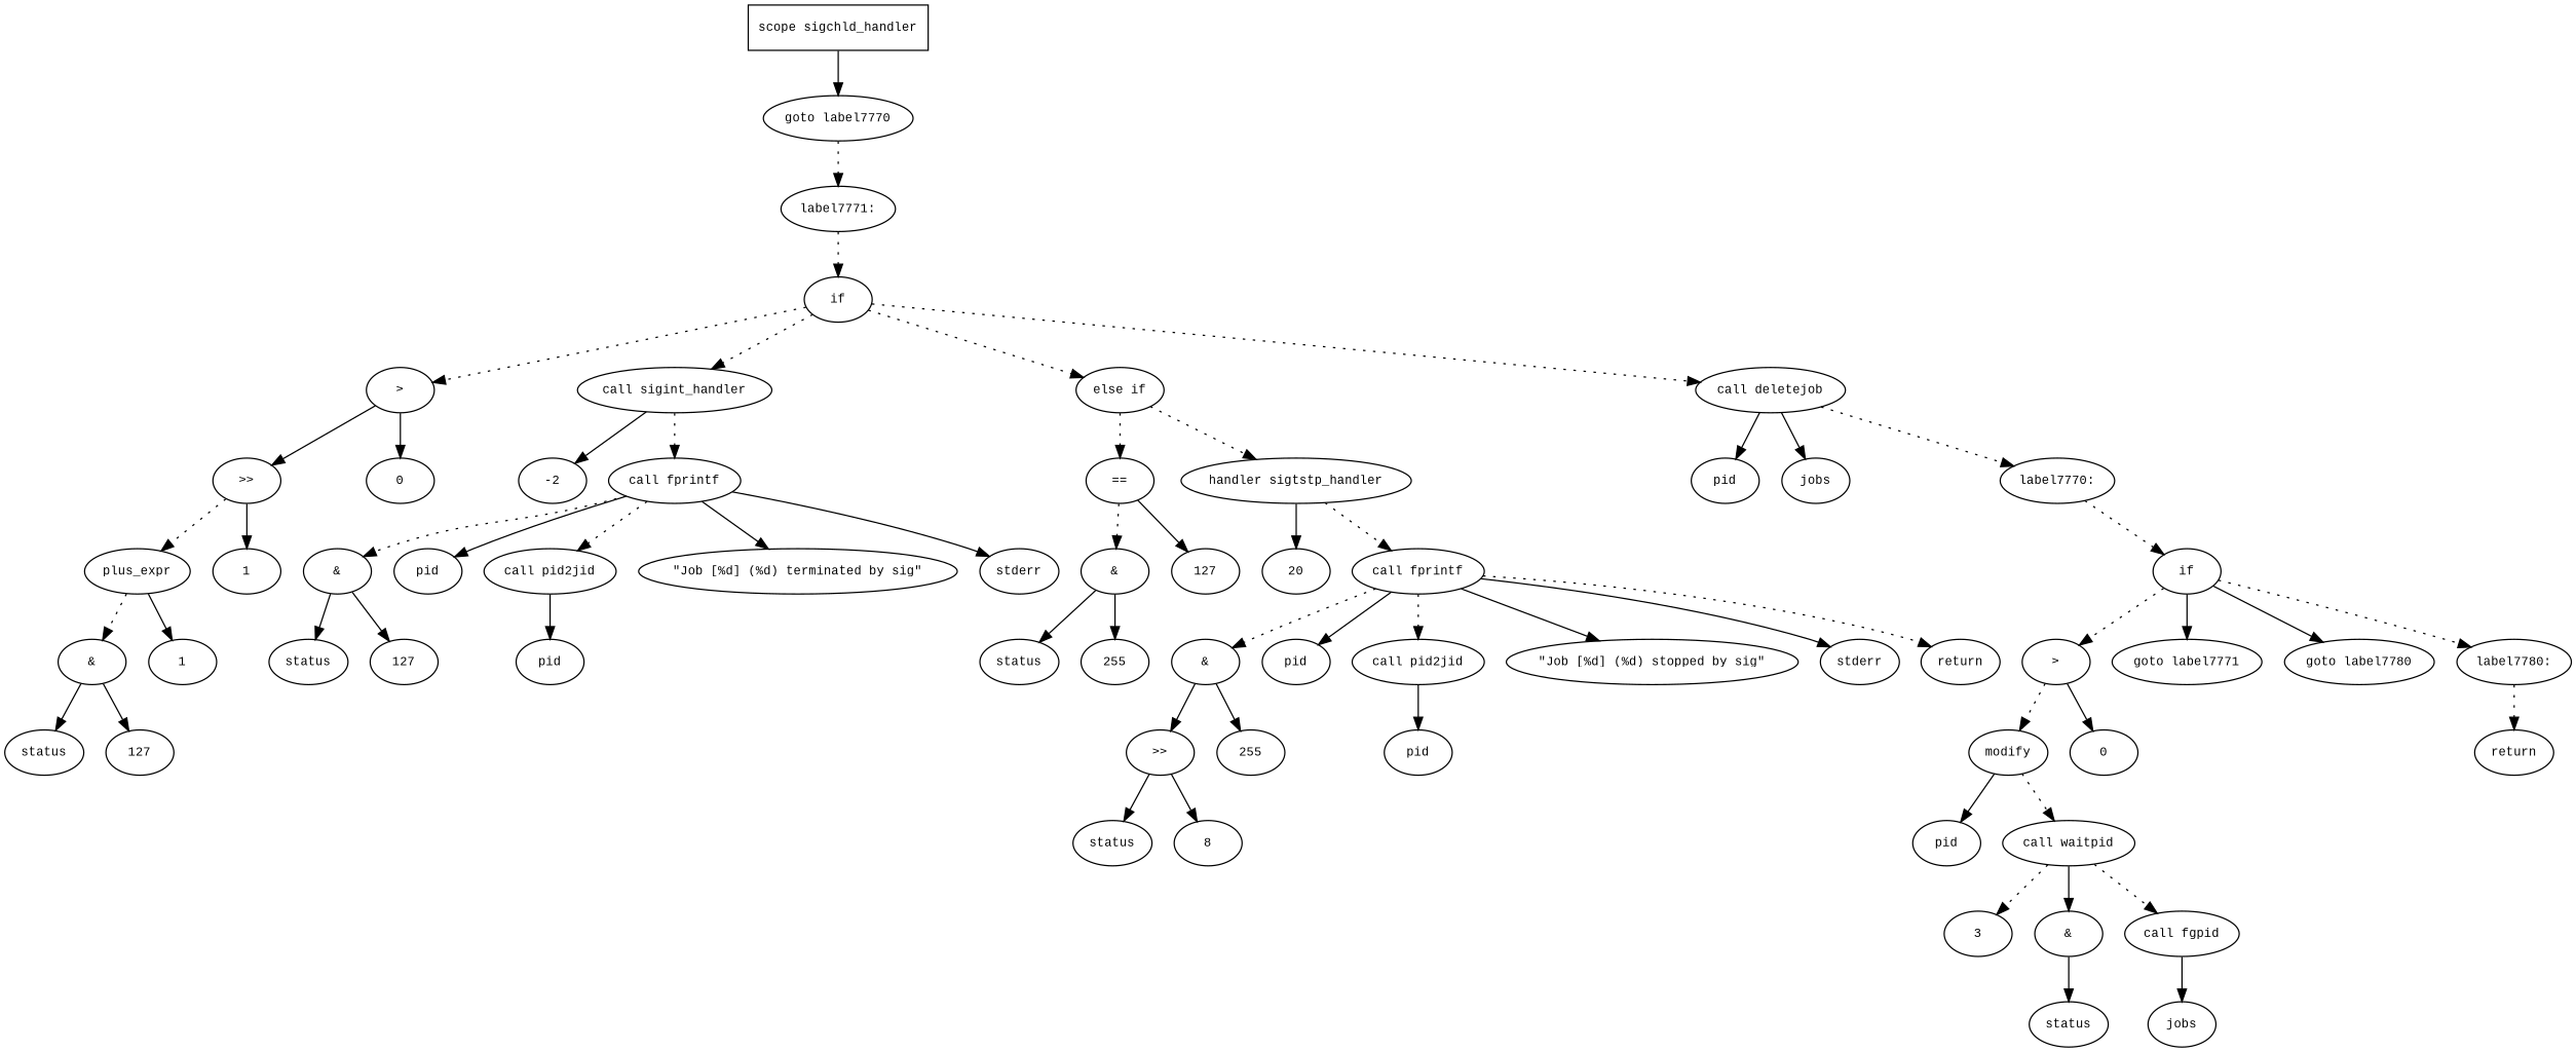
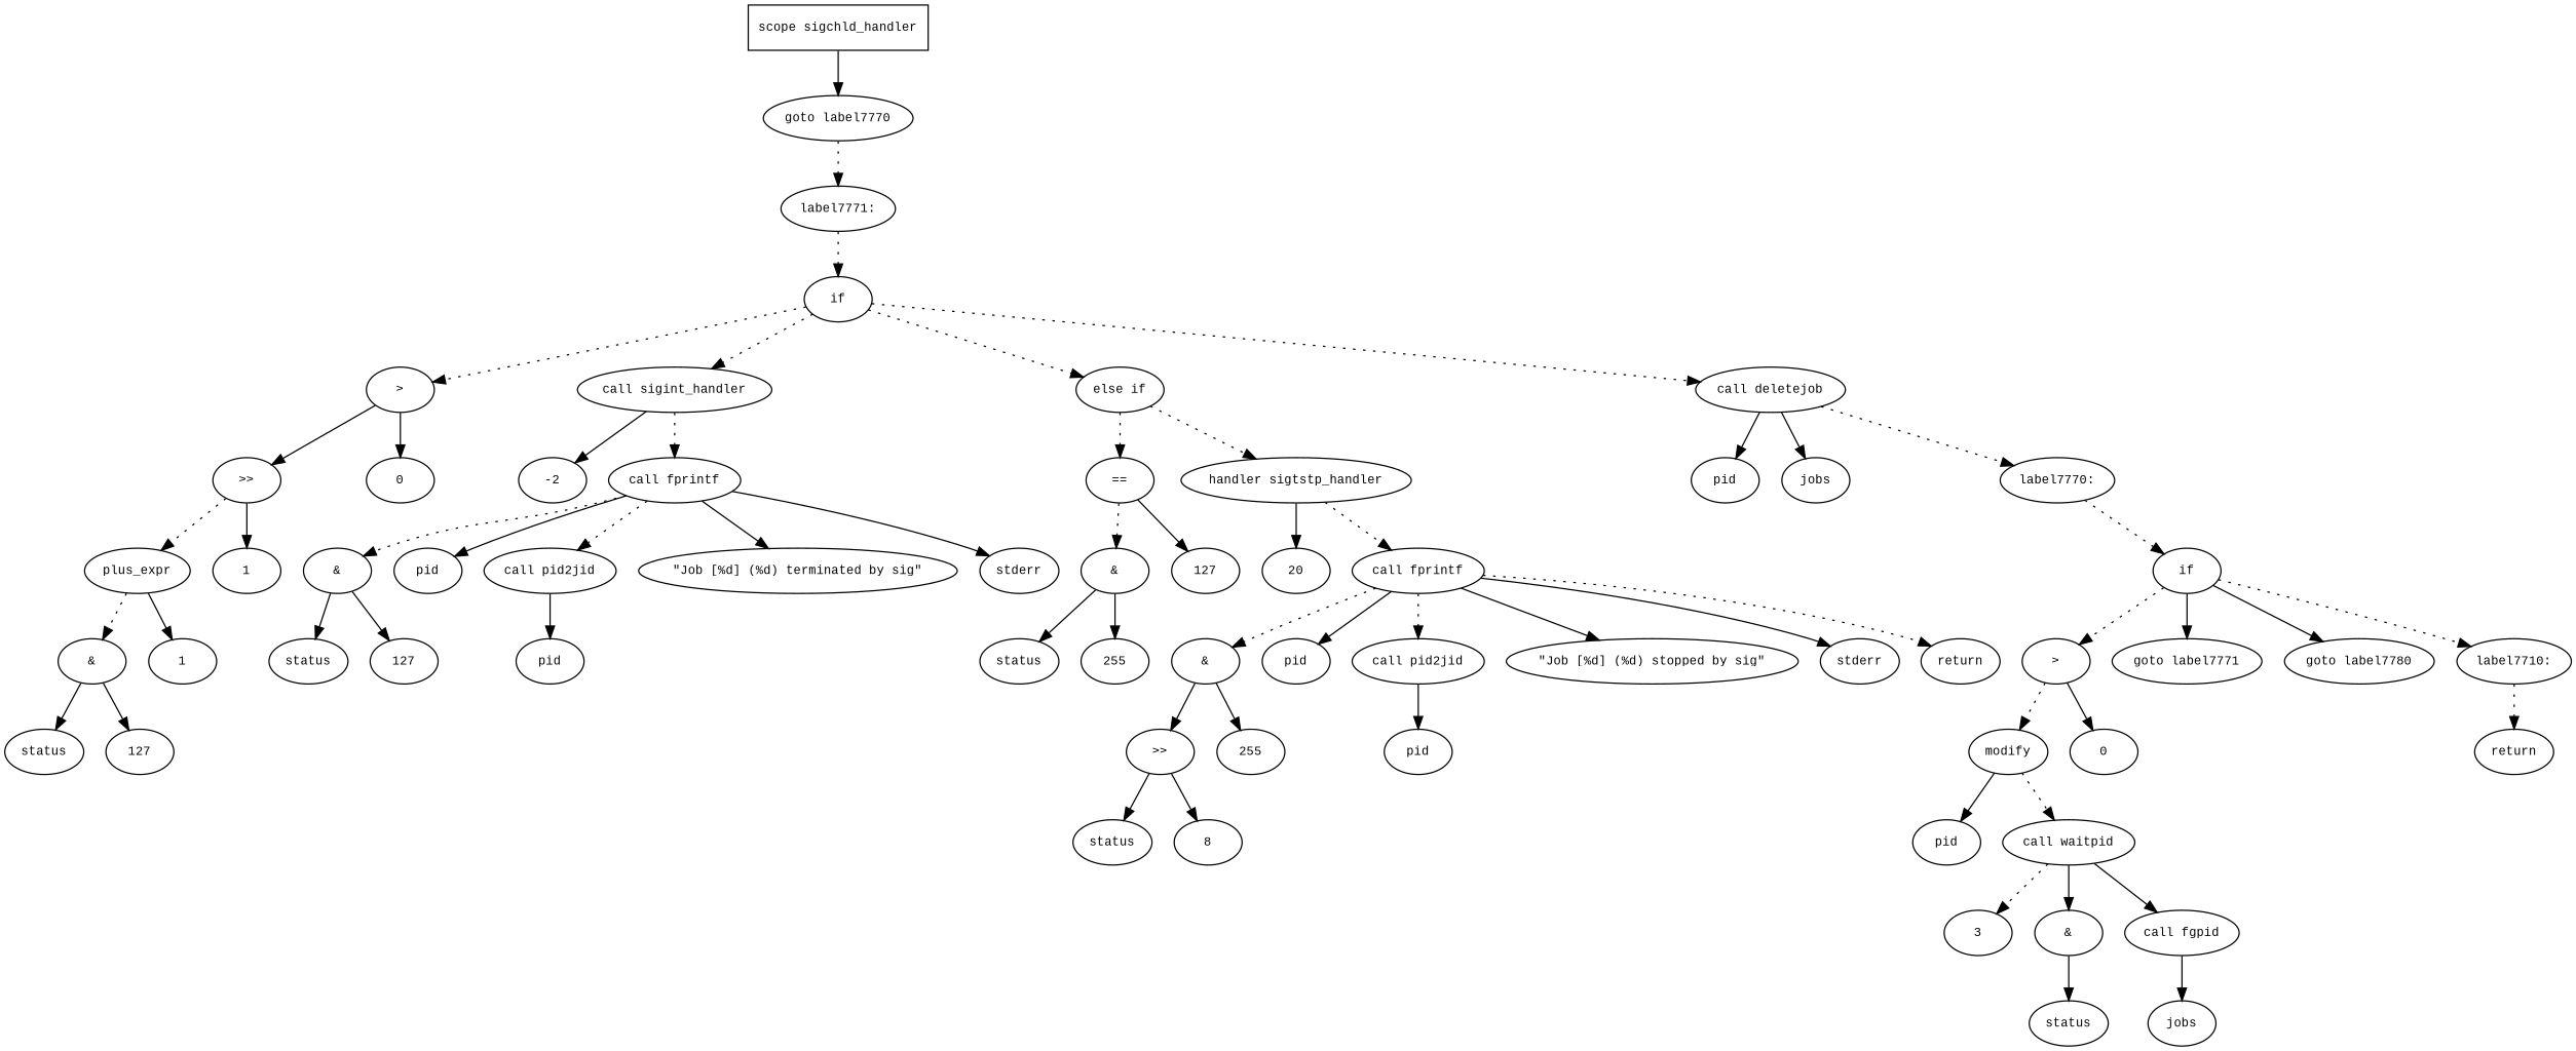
  digraph {
    fontname="Times New Roman"
    fontsize=10
    node [fontname="Courier New" fontsize=10 shape=ellipse]
    edge [fontname="Times New Roman" fontsize=10]
    n1 [label="scope sigchld_handler" shape=box]
    n2 [label="goto label7770"]
    n3 [label="label7771:"]
    n4 [label=if]
    n5 [label=">"]
    n6 [label="call sigint_handler"]
    n7 [label="else if"]
    n8 [label="call deletejob"]
    n9 [label=">>"]
    n10 [label=0]
    n11 [label=-2]
    n12 [label="call fprintf"]
    n13 [label="=="]
    n14 [label="handler sigtstp_handler"]
    n15 [label=pid]
    n16 [label=jobs]
    n17 [label="label7770:"]
    n18 [label=plus_expr]
    n19 [label=1]
    n20 [label="&"]
    n21 [label=1]
    n22 [label=status]
    n23 [label=127]
    n24 [label="&"]
    n25 [label=pid]
    n26 [label="call pid2jid"]
    n27 [label="\"Job [%d] (%d) terminated by sig\""]
    n28 [label=stderr]
    n29 [label=status]
    n30 [label=127]
    n31 [label=pid]
    n32 [label="&"]
    n33 [label=127]
    n34 [label=20]
    n35 [label="call fprintf"]
    n36 [label=status]
    n37 [label=255]
    n38 [label="&"]
    n39 [label=pid]
    n40 [label="call pid2jid"]
    n41 [label="\"Job [%d] (%d) stopped by sig\""]
    n42 [label=stderr]
    n43 [label=return]
    n44 [label=">>"]
    n45 [label=255]
    n46 [label=pid]
    n47 [label=status]
    n48 [label=8]
    n49 [label=if]
    n50 [label=">"]
    n51 [label="goto label7771"]
    n52 [label="goto label7780"]
-   n53 [label="label7780:"]
+   n53 [label="label7710:"]
    n54 [label=modify]
    n55 [label=0]
    n56 [label=return]
    n57 [label=pid]
    n58 [label="call waitpid"]
    n59 [label=3]
    n60 [label="&"]
    n61 [label="call fgpid"]
    n62 [label=status]
    n63 [label=jobs]
    n1 -> n2
    n2 -> n3 [style=dotted]
    n3 -> n4 [style=dotted]
    n4 -> n5 [style=dotted]
    n4 -> n6 [style=dotted]
    n4 -> n7 [style=dotted]
    n4 -> n8 [style=dotted]
    n5 -> n9
    n5 -> n10
    n6 -> n11
    n6 -> n12 [style=dotted]
    n7 -> n13 [style=dotted]
    n7 -> n14 [style=dotted]
    n8 -> n15
    n8 -> n16
    n8 -> n17 [style=dotted]
    n9 -> n18 [style=dotted]
    n9 -> n19
    n12 -> n24 [style=dotted]
    n12 -> n25
    n12 -> n26 [style=dotted]
    n12 -> n27
    n12 -> n28
    n13 -> n32 [style=dotted]
    n13 -> n33
    n14 -> n34
    n14 -> n35 [style=dotted]
    n17 -> n49 [style=dotted]
    n18 -> n20 [style=dotted]
    n18 -> n21
    n20 -> n22
    n20 -> n23
    n24 -> n29
    n24 -> n30
    n26 -> n31
    n32 -> n36
    n32 -> n37
    n35 -> n38 [style=dotted]
    n35 -> n39
    n35 -> n40 [style=dotted]
    n35 -> n41
    n35 -> n42
    n35 -> n43 [style=dotted]
    n38 -> n44
    n38 -> n45
    n40 -> n46
    n44 -> n47
    n44 -> n48
    n49 -> n50 [style=dotted]
    n49 -> n51
    n49 -> n52
    n49 -> n53 [style=dotted]
    n50 -> n54 [style=dotted]
    n50 -> n55
    n53 -> n56 [style=dotted]
    n54 -> n57
    n54 -> n58 [style=dotted]
    n58 -> n59 [style=dotted]
    n58 -> n60
-   n58 -> n61 [style=dotted]
+   n58 -> n61 [style=solid]
    n60 -> n62
    n61 -> n63
  }
